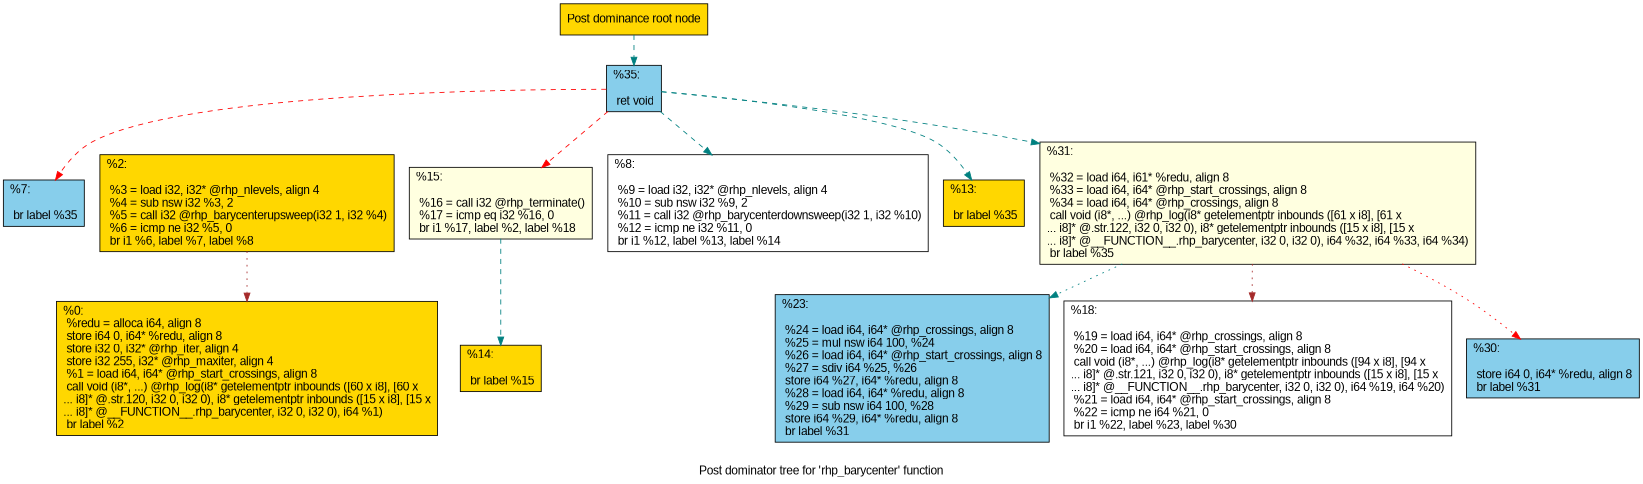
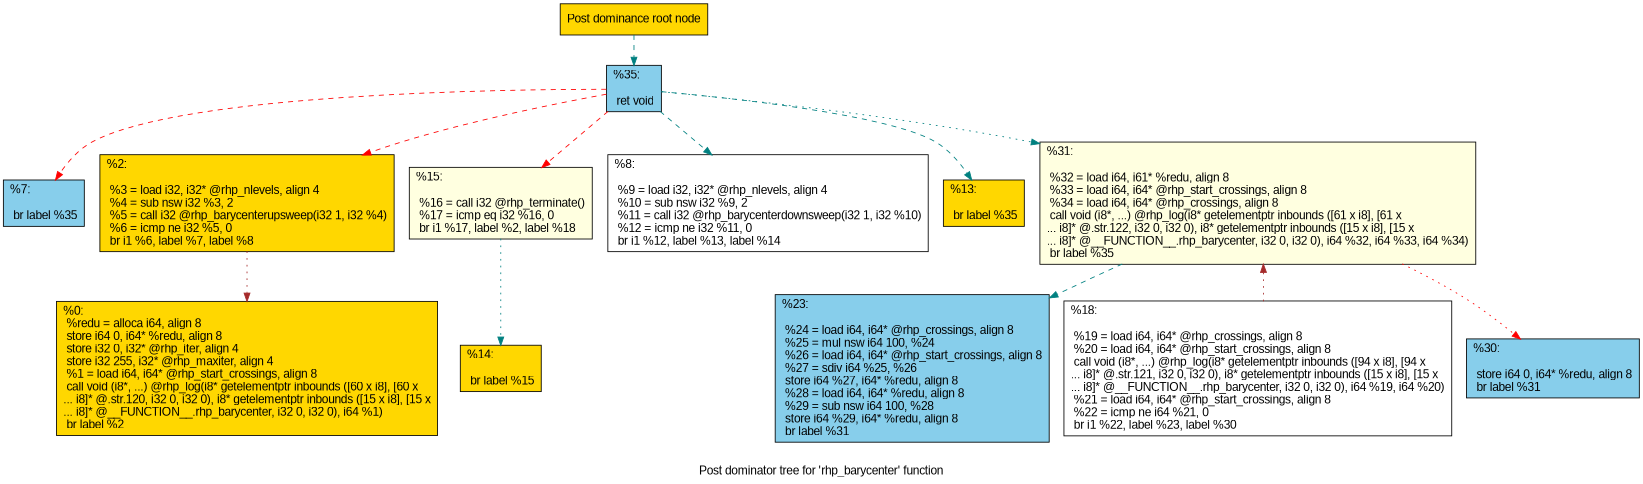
  digraph {
    fontname="Liberation Sans"
    label="Post dominator tree for 'rhp_barycenter' function"
    node [fillcolor=gold fontname="Liberation Sans" shape=record style=filled]
    edge [color=teal fontname="Liberation Sans" style=dashed]
    n1 [label="{Post dominance root node}"]
    n2 [fillcolor=skyblue label="{%35:\l\l  ret void\l}"]
    n3 [fillcolor=skyblue label="{%7:\l\l  br label %35\l}"]
    n4 [label="{%2:\l\l  %3 = load i32, i32* @rhp_nlevels, align 4\l  %4 = sub nsw i32 %3, 2\l  %5 = call i32 @rhp_barycenterupsweep(i32 1, i32 %4)\l  %6 = icmp ne i32 %5, 0\l  br i1 %6, label %7, label %8\l}"]
    n5 [fillcolor=lightyellow label="{%15:\l\l  %16 = call i32 @rhp_terminate()\l  %17 = icmp eq i32 %16, 0\l  br i1 %17, label %2, label %18\l}"]
    n6 [fillcolor=white label="{%8:\l\l  %9 = load i32, i32* @rhp_nlevels, align 4\l  %10 = sub nsw i32 %9, 2\l  %11 = call i32 @rhp_barycenterdownsweep(i32 1, i32 %10)\l  %12 = icmp ne i32 %11, 0\l  br i1 %12, label %13, label %14\l}"]
    n7 [label="{%13:\l\l  br label %35\l}"]
    n8 [fillcolor=lightyellow label="{%31:\l\l  %32 = load i64, i61* %redu, align 8\l  %33 = load i64, i64* @rhp_start_crossings, align 8\l  %34 = load i64, i64* @rhp_crossings, align 8\l  call void (i8*, ...) @rhp_log(i8* getelementptr inbounds ([61 x i8], [61 x\l... i8]* @.str.122, i32 0, i32 0), i8* getelementptr inbounds ([15 x i8], [15 x\l... i8]* @__FUNCTION__.rhp_barycenter, i32 0, i32 0), i64 %32, i64 %33, i64 %34)\l  br label %35\l}"]
    n9 [label="{%0:\l  %redu = alloca i64, align 8\l  store i64 0, i64* %redu, align 8\l  store i32 0, i32* @rhp_iter, align 4\l  store i32 255, i32* @rhp_maxiter, align 4\l  %1 = load i64, i64* @rhp_start_crossings, align 8\l  call void (i8*, ...) @rhp_log(i8* getelementptr inbounds ([60 x i8], [60 x\l... i8]* @.str.120, i32 0, i32 0), i8* getelementptr inbounds ([15 x i8], [15 x\l... i8]* @__FUNCTION__.rhp_barycenter, i32 0, i32 0), i64 %1)\l  br label %2\l}"]
    n10 [label="{%14:\l\l  br label %15\l}"]
    n11 [fillcolor=skyblue label="{%23:\l\l  %24 = load i64, i64* @rhp_crossings, align 8\l  %25 = mul nsw i64 100, %24\l  %26 = load i64, i64* @rhp_start_crossings, align 8\l  %27 = sdiv i64 %25, %26\l  store i64 %27, i64* %redu, align 8\l  %28 = load i64, i64* %redu, align 8\l  %29 = sub nsw i64 100, %28\l  store i64 %29, i64* %redu, align 8\l  br label %31\l}"]
    n12 [fillcolor=white label="{%18:\l\l  %19 = load i64, i64* @rhp_crossings, align 8\l  %20 = load i64, i64* @rhp_start_crossings, align 8\l  call void (i8*, ...) @rhp_log(i8* getelementptr inbounds ([94 x i8], [94 x\l... i8]* @.str.121, i32 0, i32 0), i8* getelementptr inbounds ([15 x i8], [15 x\l... i8]* @__FUNCTION__.rhp_barycenter, i32 0, i32 0), i64 %19, i64 %20)\l  %21 = load i64, i64* @rhp_start_crossings, align 8\l  %22 = icmp ne i64 %21, 0\l  br i1 %22, label %23, label %30\l}"]
    n13 [fillcolor=skyblue label="{%30:\l\l  store i64 0, i64* %redu, align 8\l  br label %31\l}"]
    n1 -> n2
    n2 -> n3 [color=red]
+   n2 -> n4 [color=red]
    n2 -> n5 [color=red]
    n2 -> n6
    n2 -> n7
-   n2 -> n8
+   n2 -> n8 [style=dotted]
    n4 -> n9 [color=brown style=dotted]
-   n5 -> n10
-   n8 -> n11 [style=dotted]
-   n8 -> n12 [color=brown style=dotted]
+   n5 -> n10 [style=dotted]
+   n8 -> n11
+   n12 -> n8 [color=brown style=dotted]
    n8 -> n13 [color=red style=dotted]
  }
